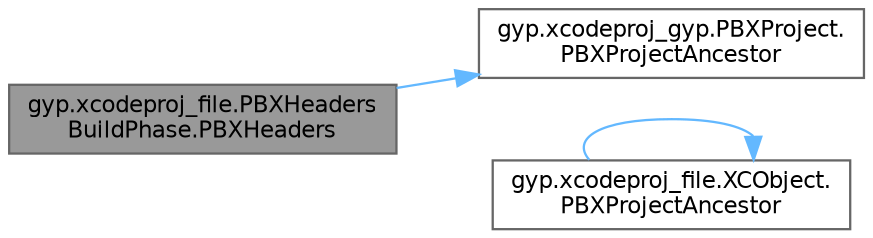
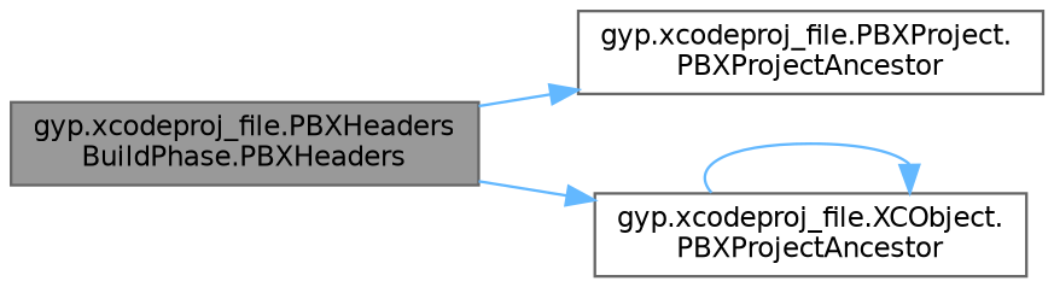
  digraph {
    rankdir=LR
    node [color=grey40 fillcolor=white fontname=Helvetica fontsize=10 shape=box style=filled]
    edge [color=steelblue1 fontname=Helvetica fontsize=10 labelfontname=Helvetica labelfontsize=10 style=solid]
    n1 [color=gray40 fillcolor=grey60 fontcolor=black height=0.2 label="gyp.xcodeproj_file.PBXHeaders\lBuildPhase.PBXHeaders" width=0.4]
-   n2 [height=0.2 label="gyp.xcodeproj_gyp.PBXProject.\lPBXProjectAncestor" width=0.4]
+   n2 [height=0.2 label="gyp.xcodeproj_file.PBXProject.\lPBXProjectAncestor" width=0.4]
    n3 [height=0.2 label="gyp.xcodeproj_file.XCObject.\lPBXProjectAncestor" width=0.4]
    n1 -> n2
+   n1 -> n3
    n3 -> n3
  }
